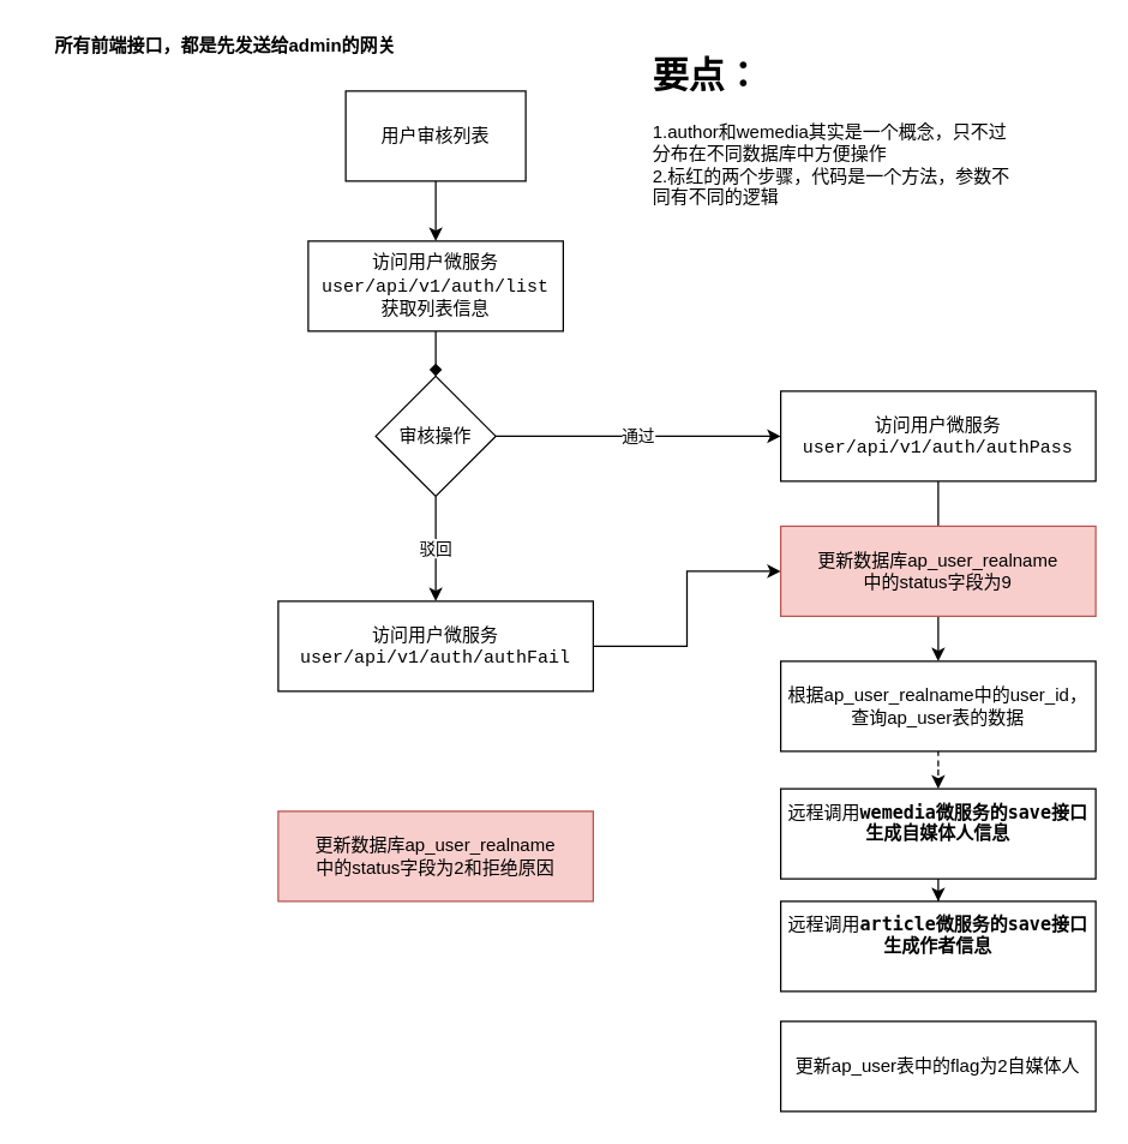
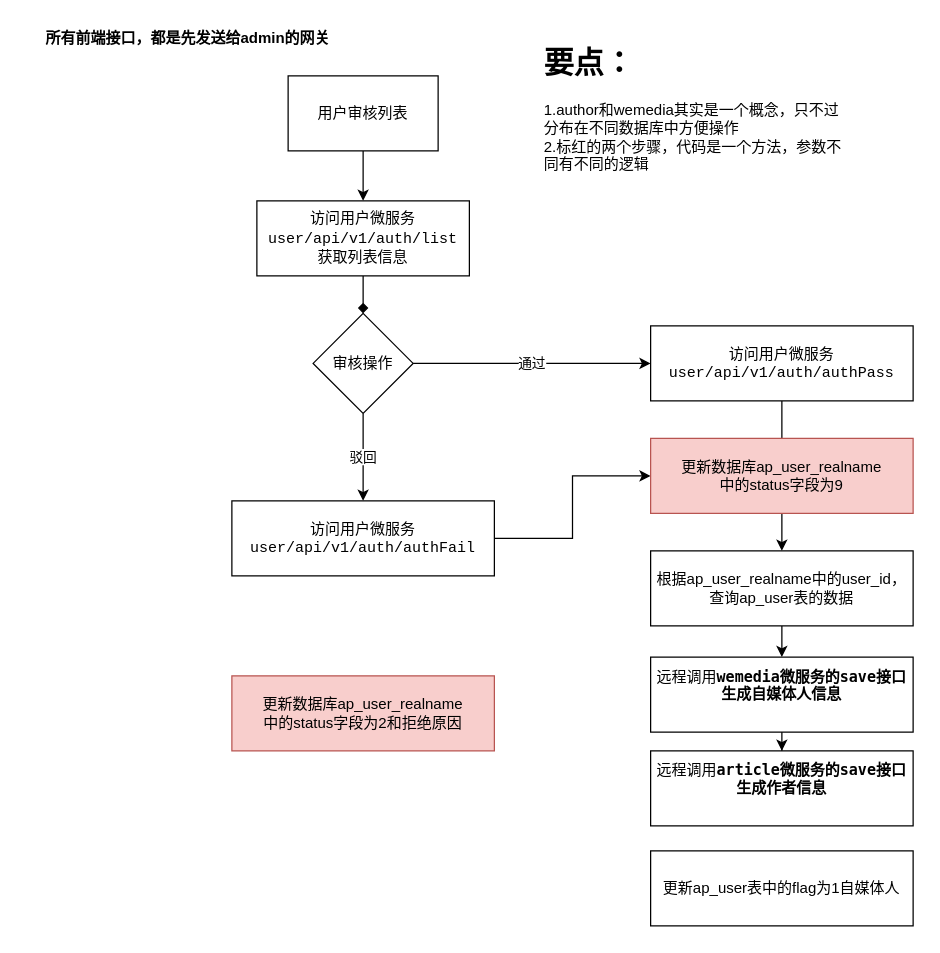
  <mxCell id="0" />
  <mxCell id="1" parent="0" />
  <mxCell id="2" value="" style="edgeStyle=orthogonalEdgeStyle;rounded=0;orthogonalLoop=1;jettySize=auto;html=1;" edge="1" parent="1" source="3" target="5"><mxGeometry relative="1" as="geometry" /></mxCell>
  <mxCell id="3" value="用户审核列表" style="rounded=0;whiteSpace=wrap;html=1;" vertex="1" parent="1"><mxGeometry x="230" y="60" width="120" height="60" as="geometry" /></mxCell>
  <mxCell id="4" style="edgeStyle=orthogonalEdgeStyle;rounded=0;orthogonalLoop=1;jettySize=auto;html=1;endArrow=diamond;" edge="1" parent="1" source="5" target="9"><mxGeometry relative="1" as="geometry" /></mxCell>
  <mxCell id="5" value="&lt;span style=&quot;font-family: &amp;#34;consolas&amp;#34; , &amp;#34;lucida console&amp;#34; , &amp;#34;courier new&amp;#34; , monospace ; text-align: left&quot;&gt;访问用户微服务user/api/v1/auth/list&lt;br&gt;获取列表信息&lt;br&gt;&lt;/span&gt;" style="rounded=0;whiteSpace=wrap;html=1;" vertex="1" parent="1"><mxGeometry x="205" y="160" width="170" height="60" as="geometry" /></mxCell>
  <mxCell id="6" value="所有前端接口，都是先发送给admin的网关" style="text;html=1;strokeColor=none;fillColor=none;align=center;verticalAlign=middle;whiteSpace=wrap;rounded=0;fontStyle=1" vertex="1" parent="1"><mxGeometry x="20" y="20" width="260" height="20" as="geometry" /></mxCell>
  <mxCell id="7" value="通过" style="edgeStyle=orthogonalEdgeStyle;rounded=0;orthogonalLoop=1;jettySize=auto;html=1;" edge="1" parent="1" source="9" target="11"><mxGeometry relative="1" as="geometry" /></mxCell>
  <mxCell id="8" value="驳回" style="edgeStyle=orthogonalEdgeStyle;rounded=0;orthogonalLoop=1;jettySize=auto;html=1;" edge="1" parent="1" source="9" target="13"><mxGeometry relative="1" as="geometry" /></mxCell>
  <mxCell id="9" value="审核操作" style="rhombus;whiteSpace=wrap;html=1;" vertex="1" parent="1"><mxGeometry x="250" y="250" width="80" height="80" as="geometry" /></mxCell>
  <mxCell id="10" value="" style="edgeStyle=orthogonalEdgeStyle;rounded=0;orthogonalLoop=1;jettySize=auto;html=1;endArrow=none;" edge="1" parent="1" source="11" target="15"><mxGeometry relative="1" as="geometry" /></mxCell>
  <mxCell id="11" value="访问用户微服务&lt;br&gt;&lt;span style=&quot;font-family: &amp;#34;consolas&amp;#34; , &amp;#34;lucida console&amp;#34; , &amp;#34;courier new&amp;#34; , monospace ; text-align: left&quot;&gt;user/api/v1/auth/authPass&lt;/span&gt;" style="whiteSpace=wrap;html=1;" vertex="1" parent="1"><mxGeometry x="520" y="260" width="210" height="60" as="geometry" /></mxCell>
  <mxCell id="12" value="" style="edgeStyle=orthogonalEdgeStyle;rounded=0;orthogonalLoop=1;jettySize=auto;html=1;" edge="1" parent="1" source="13" target="15"><mxGeometry relative="1" as="geometry" /></mxCell>
  <mxCell id="13" value="&lt;span&gt;访问用户微服务&lt;/span&gt;&lt;br&gt;&lt;span style=&quot;font-family: &amp;#34;consolas&amp;#34; , &amp;#34;lucida console&amp;#34; , &amp;#34;courier new&amp;#34; , monospace ; text-align: left&quot;&gt;user/api/v1/auth/authFail&lt;/span&gt;" style="whiteSpace=wrap;html=1;" vertex="1" parent="1"><mxGeometry x="185" y="400" width="210" height="60" as="geometry" /></mxCell>
  <mxCell id="14" value="" style="edgeStyle=orthogonalEdgeStyle;rounded=0;orthogonalLoop=1;jettySize=auto;html=1;" edge="1" parent="1" source="15" target="17"><mxGeometry relative="1" as="geometry" /></mxCell>
  <mxCell id="15" value="更新数据库ap_user_realname&lt;br&gt;中的status字段为9" style="whiteSpace=wrap;html=1;fillColor=#f8cecc;strokeColor=#b85450;" vertex="1" parent="1"><mxGeometry x="520" y="350" width="210" height="60" as="geometry" /></mxCell>
- <mxCell id="16" value="" style="edgeStyle=orthogonalEdgeStyle;rounded=0;orthogonalLoop=1;jettySize=auto;html=1;dashed=1;" edge="1" parent="1" source="17" target="19"><mxGeometry relative="1" as="geometry" /></mxCell>
+ <mxCell id="16" value="" style="edgeStyle=orthogonalEdgeStyle;rounded=0;orthogonalLoop=1;jettySize=auto;html=1;" edge="1" parent="1" source="17" target="19"><mxGeometry relative="1" as="geometry" /></mxCell>
  <mxCell id="17" value="根据ap_user_realname中的user_id，查询ap_user表的数据" style="whiteSpace=wrap;html=1;" vertex="1" parent="1"><mxGeometry x="520" y="440" width="210" height="60" as="geometry" /></mxCell>
  <mxCell id="18" value="" style="edgeStyle=orthogonalEdgeStyle;rounded=0;orthogonalLoop=1;jettySize=auto;html=1;" edge="1" parent="1" source="19" target="20"><mxGeometry relative="1" as="geometry" /></mxCell>
  <mxCell id="19" value="&lt;font style=&quot;font-size: 12px&quot;&gt;远程调用&lt;span style=&quot;font-weight: bold ; background-color: rgb(255 , 255 , 255) ; font-family: &amp;#34;consolas&amp;#34; , monospace&quot;&gt;wemedia微服务的save接口生成自媒体人信息&lt;br&gt;&lt;br&gt;&lt;/span&gt;&lt;/font&gt;" style="whiteSpace=wrap;html=1;" vertex="1" parent="1"><mxGeometry x="520" y="525" width="210" height="60" as="geometry" /></mxCell>
  <mxCell id="20" value="&lt;font style=&quot;font-size: 12px&quot;&gt;远程调用&lt;span style=&quot;font-weight: bold ; background-color: rgb(255 , 255 , 255) ; font-family: &amp;#34;consolas&amp;#34; , monospace&quot;&gt;article微服务的save接口生成作者信息&lt;br&gt;&lt;br&gt;&lt;/span&gt;&lt;/font&gt;" style="whiteSpace=wrap;html=1;" vertex="1" parent="1"><mxGeometry x="520" y="600" width="210" height="60" as="geometry" /></mxCell>
- <mxCell id="21" value="更新ap_user表中的flag为2自媒体人&lt;br&gt;" style="whiteSpace=wrap;html=1;" vertex="1" parent="1"><mxGeometry x="520" y="680" width="210" height="60" as="geometry" /></mxCell>
+ <mxCell id="21" value="更新ap_user表中的flag为1自媒体人&lt;br&gt;" style="whiteSpace=wrap;html=1;" vertex="1" parent="1"><mxGeometry x="520" y="680" width="210" height="60" as="geometry" /></mxCell>
  <mxCell id="22" value="更新数据库ap_user_realname&lt;br&gt;中的status字段为2和拒绝原因" style="whiteSpace=wrap;html=1;fillColor=#f8cecc;strokeColor=#b85450;" vertex="1" parent="1"><mxGeometry x="185" y="540" width="210" height="60" as="geometry" /></mxCell>
  <mxCell id="23" value="&lt;h1&gt;要点：&lt;/h1&gt;&lt;div&gt;1.author和wemedia其实是一个概念，只不过分布在不同数据库中方便操作&lt;/div&gt;&lt;div&gt;2.标红的两个步骤，代码是一个方法，参数不同有不同的逻辑&lt;/div&gt;&lt;div&gt;&lt;br&gt;&lt;/div&gt;" style="text;html=1;strokeColor=none;fillColor=none;spacing=5;spacingTop=-20;whiteSpace=wrap;overflow=hidden;rounded=0;" vertex="1" parent="1"><mxGeometry x="430" y="30" width="250" height="120" as="geometry" /></mxCell>
